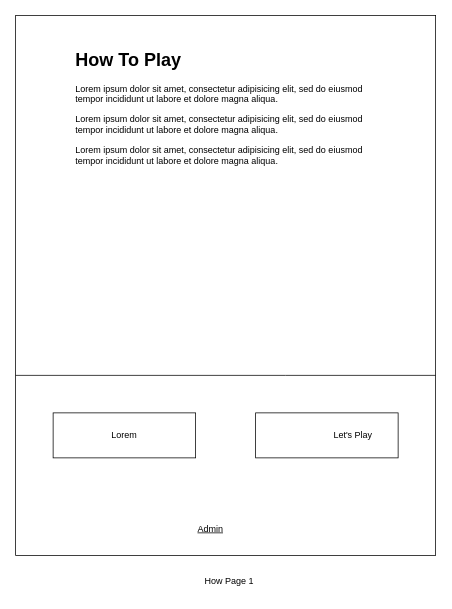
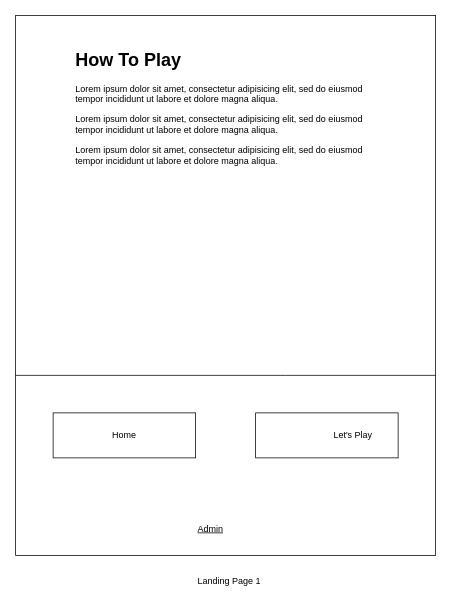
  <mxCell id="0" />
  <mxCell id="1" parent="0" />
  <mxCell id="2" value="" style="rounded=0;whiteSpace=wrap;html=1;direction=south;" parent="1" vertex="1"><mxGeometry x="20" y="20" width="560" height="720" as="geometry" /></mxCell>
  <mxCell id="3" value="" style="rounded=0;whiteSpace=wrap;html=1;" parent="1" vertex="1"><mxGeometry x="70" y="550" width="190" height="60" as="geometry" /></mxCell>
  <mxCell id="4" value="" style="rounded=0;whiteSpace=wrap;html=1;" parent="1" vertex="1"><mxGeometry x="340" y="550" width="190" height="60" as="geometry" /></mxCell>
  <mxCell id="5" value="" style="endArrow=none;html=1;rounded=0;" parent="1" target="2" edge="1"><mxGeometry width="50" height="50" relative="1" as="geometry"><mxPoint x="20" y="500" as="sourcePoint" /><mxPoint x="70" y="450" as="targetPoint" /><Array as="points"><mxPoint x="380" y="500" /><mxPoint x="580" y="500" /></Array></mxGeometry></mxCell>
  <mxCell id="6" value="&lt;u&gt;Admin&lt;/u&gt;" style="text;html=1;strokeColor=none;fillColor=none;align=center;verticalAlign=middle;whiteSpace=wrap;rounded=0;" parent="1" vertex="1"><mxGeometry x="250" y="690" width="60" height="30" as="geometry" /></mxCell>
  <mxCell id="7" value="Let's Play" style="text;html=1;strokeColor=none;fillColor=none;align=center;verticalAlign=middle;whiteSpace=wrap;rounded=0;" parent="1" vertex="1"><mxGeometry x="440" y="565" width="60" height="30" as="geometry" /></mxCell>
- <mxCell id="8" value="Lorem" style="text;html=1;strokeColor=none;fillColor=none;align=center;verticalAlign=middle;whiteSpace=wrap;rounded=0;" parent="1" vertex="1"><mxGeometry x="135" y="565" width="60" height="30" as="geometry" /></mxCell>
+ <mxCell id="8" value="Home" style="text;html=1;strokeColor=none;fillColor=none;align=center;verticalAlign=middle;whiteSpace=wrap;rounded=0;" parent="1" vertex="1"><mxGeometry x="135" y="565" width="60" height="30" as="geometry" /></mxCell>
  <mxCell id="9" value="&lt;h1&gt;How To Play&lt;/h1&gt;&lt;p&gt;Lorem ipsum dolor sit amet, consectetur adipisicing elit, sed do eiusmod tempor incididunt ut labore et dolore magna aliqua.&lt;/p&gt;&lt;p&gt;Lorem ipsum dolor sit amet, consectetur adipisicing elit, sed do eiusmod tempor incididunt ut labore et dolore magna aliqua.&lt;br&gt;&lt;/p&gt;&lt;p&gt;Lorem ipsum dolor sit amet, consectetur adipisicing elit, sed do eiusmod tempor incididunt ut labore et dolore magna aliqua.&lt;br&gt;&lt;/p&gt;" style="text;html=1;strokeColor=none;fillColor=none;spacing=5;spacingTop=-20;whiteSpace=wrap;overflow=hidden;rounded=0;" parent="1" vertex="1"><mxGeometry x="95" y="60" width="410" height="380" as="geometry" /></mxCell>
- <mxCell id="10" value="How Page 1" style="text;html=1;strokeColor=none;fillColor=none;align=center;verticalAlign=middle;whiteSpace=wrap;rounded=0;" vertex="1" parent="1"><mxGeometry x="240" y="760" width="130" height="30" as="geometry" /></mxCell>
+ <mxCell id="10" value="Landing Page 1" style="text;html=1;strokeColor=none;fillColor=none;align=center;verticalAlign=middle;whiteSpace=wrap;rounded=0;" vertex="1" parent="1"><mxGeometry x="240" y="760" width="130" height="30" as="geometry" /></mxCell>
